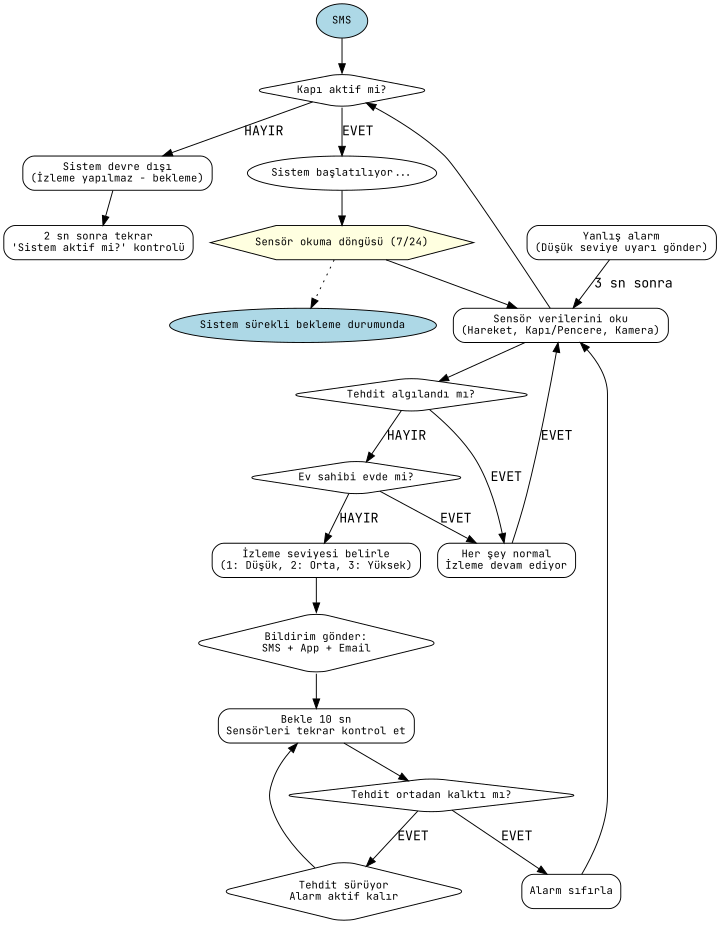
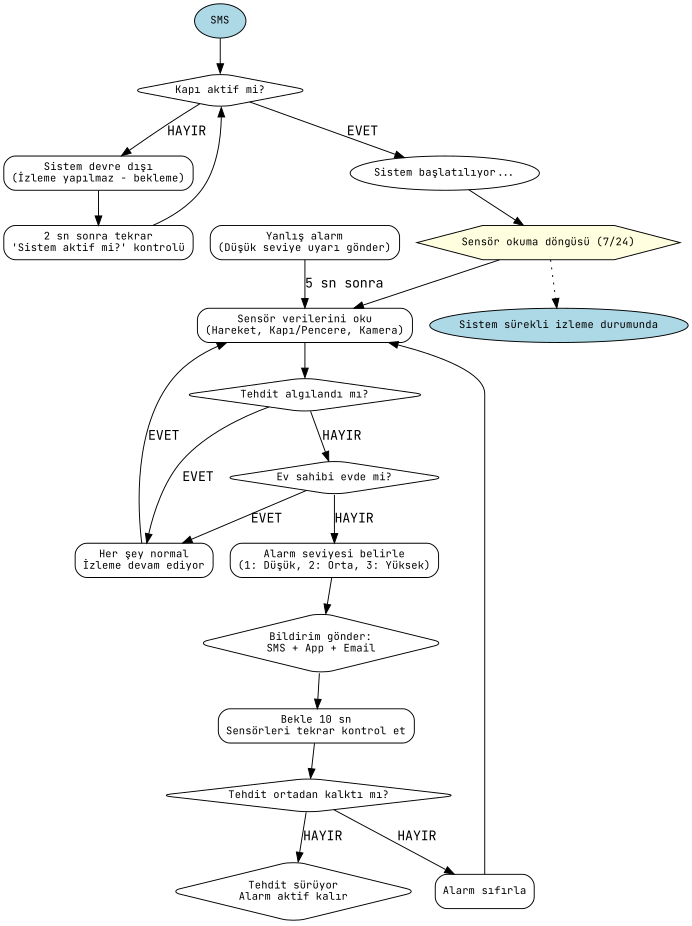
  digraph {
    fontname="JetBrains Mono"
    rankdir=TB
    node [fontname="JetBrains Mono" fontsize=11 shape=box style=rounded]
    edge [fontname="JetBrains Mono"]
    n1 [fillcolor=lightblue label=SMS shape=ellipse style=filled]
    n2 [label="Kapı aktif mi?" shape=diamond]
    n3 [fillcolor=gray90 label="Sistem devre dışı\n(İzleme yapılmaz - bekleme)"]
    n4 [fillcolor=lightyellow label="Sistem başlatılıyor..." shape=ellipse]
    n5 [fillcolor=gray95 label="2 sn sonra tekrar\n'Sistem aktif mi?' kontrolü"]
    n6 [fillcolor=lightyellow label="Sensör okuma döngüsü (7/24)" shape=hexagon style=filled]
    n7 [label="Sensör verilerini oku\n(Hareket, Kapı/Pencere, Kamera)" shape=rectangle]
-   n8 [fillcolor=lightblue label="Sistem sürekli bekleme durumunda" shape=ellipse style=filled]
+   n8 [fillcolor=lightblue label="Sistem sürekli izleme durumunda" shape=ellipse style=filled]
    n9 [label="Tehdit algılandı mı?" shape=diamond]
    n10 [fillcolor=lightgreen label="Her şey normal\nİzleme devam ediyor"]
    n11 [label="Ev sahibi evde mi?" shape=diamond]
-   n12 [label="İzleme seviyesi belirle\n(1: Düşük, 2: Orta, 3: Yüksek)"]
+   n12 [label="Alarm seviyesi belirle\n(1: Düşük, 2: Orta, 3: Yüksek)"]
    n13 [label="Yanlış alarm\n(Düşük seviye uyarı gönder)"]
    n14 [fillcolor=lightcoral label="Bildirim gönder:\nSMS + App + Email" shape=diamond]
    n15 [label="Bekle 10 sn\nSensörleri tekrar kontrol et"]
    n16 [label="Tehdit ortadan kalktı mı?" shape=diamond]
    n17 [fillcolor=lightgreen label="Alarm sıfırla"]
    n18 [fillcolor=orange label="Tehdit sürüyor\nAlarm aktif kalır" shape=diamond]
    n1 -> n2
    n2 -> n3 [label=HAYIR]
    n2 -> n4 [label=EVET]
    n3 -> n5
    n4 -> n6
-   n7 -> n2
+   n5 -> n2
    n6 -> n7
    n6 -> n8 [style=dotted]
    n7 -> n9
    n9 -> n10 [label=EVET]
    n9 -> n11 [label=HAYIR]
    n10 -> n7 [label=EVET]
    n11 -> n10 [label=EVET]
    n11 -> n12 [label=HAYIR]
    n12 -> n14
-   n13 -> n7 [label="3 sn sonra"]
+   n13 -> n7 [label="5 sn sonra"]
    n14 -> n15
    n15 -> n16
-   n16 -> n17 [label=EVET]
-   n16 -> n18 [label=EVET]
+   n16 -> n17 [label=HAYIR]
+   n16 -> n18 [label=HAYIR]
    n17 -> n7
-   n18 -> n15
  }
